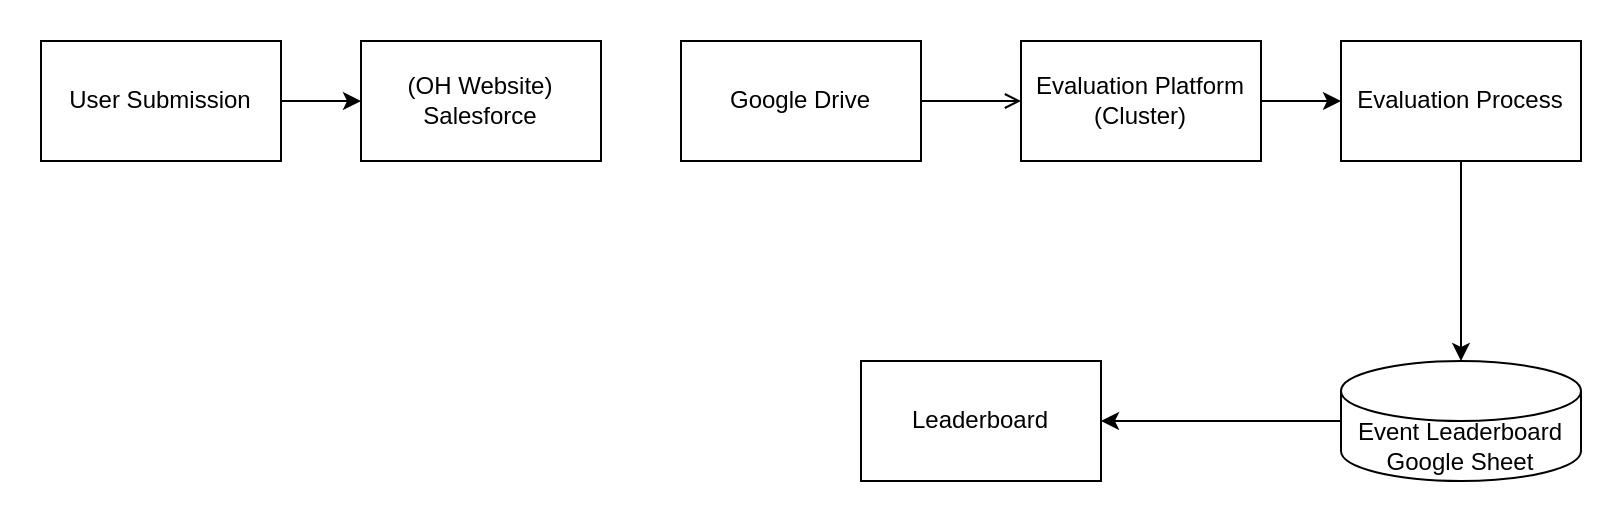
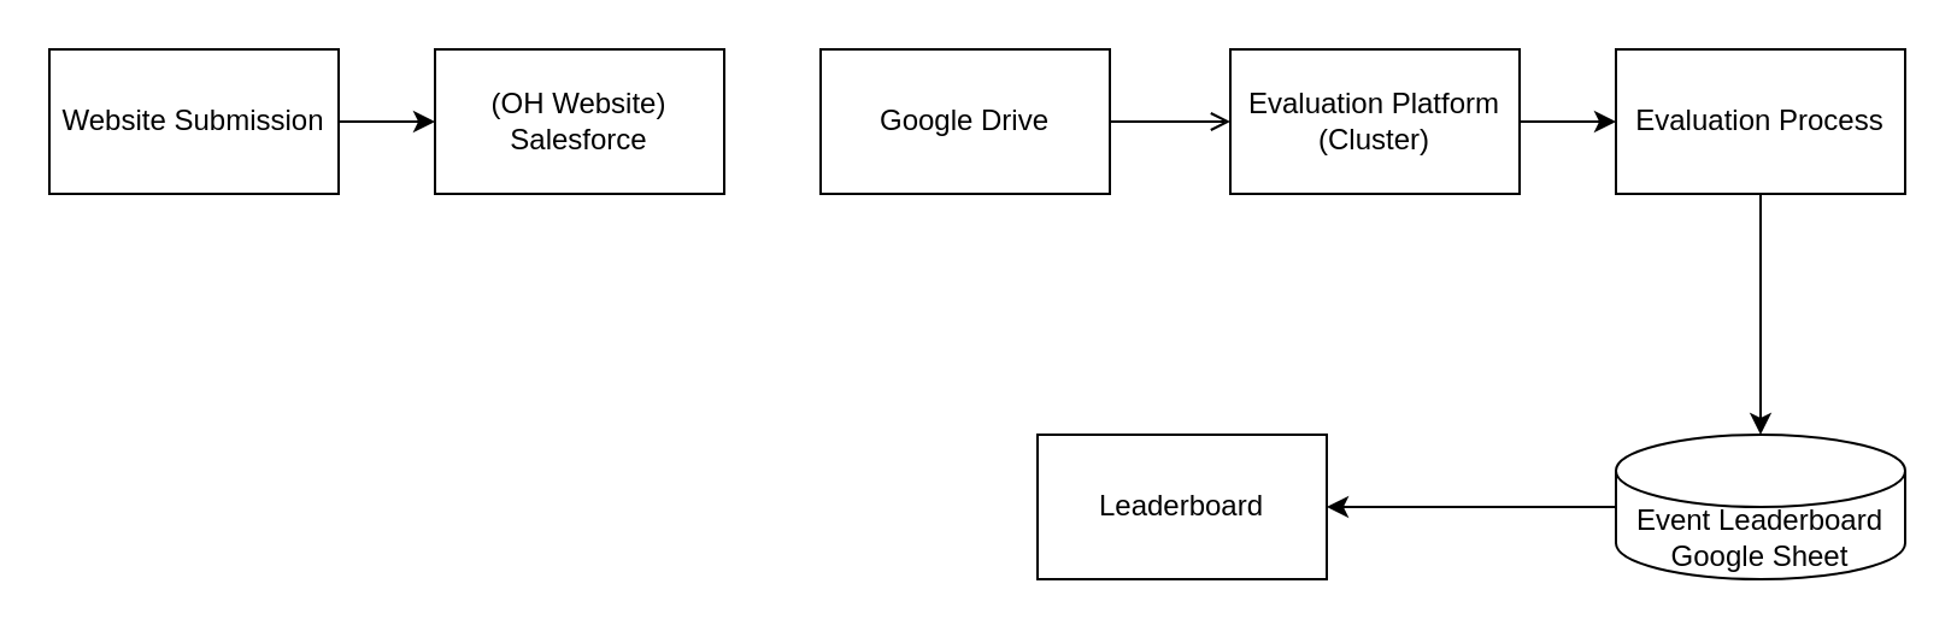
  <mxCell id="0" />
  <mxCell id="1" parent="0" />
  <mxCell id="2" value="" style="edgeStyle=orthogonalEdgeStyle;rounded=0;orthogonalLoop=1;jettySize=auto;html=1;" edge="1" parent="1" source="3" target="5"><mxGeometry relative="1" as="geometry" /></mxCell>
  <mxCell id="3" value="Evaluation Process" style="rounded=0;whiteSpace=wrap;html=1;" vertex="1" parent="1"><mxGeometry x="670" y="20" width="120" height="60" as="geometry" /></mxCell>
  <mxCell id="4" value="" style="edgeStyle=orthogonalEdgeStyle;rounded=0;orthogonalLoop=1;jettySize=auto;html=1;" edge="1" parent="1" source="5" target="6"><mxGeometry relative="1" as="geometry" /></mxCell>
  <mxCell id="5" value="Event Leaderboard&lt;div&gt;Google Sheet&lt;/div&gt;" style="shape=cylinder3;whiteSpace=wrap;html=1;boundedLbl=1;backgroundOutline=1;size=15;" vertex="1" parent="1"><mxGeometry x="670" y="180" width="120" height="60" as="geometry" /></mxCell>
  <mxCell id="6" value="Leaderboard" style="rounded=0;whiteSpace=wrap;html=1;" vertex="1" parent="1"><mxGeometry x="430" y="180" width="120" height="60" as="geometry" /></mxCell>
  <mxCell id="7" value="" style="edgeStyle=orthogonalEdgeStyle;rounded=0;orthogonalLoop=1;jettySize=auto;html=1;" edge="1" parent="1" source="8" target="9"><mxGeometry relative="1" as="geometry" /></mxCell>
- <mxCell id="8" value="User Submission" style="rounded=0;whiteSpace=wrap;html=1;" vertex="1" parent="1"><mxGeometry x="20" y="20" width="120" height="60" as="geometry" /></mxCell>
+ <mxCell id="8" value="Website Submission" style="rounded=0;whiteSpace=wrap;html=1;" vertex="1" parent="1"><mxGeometry x="20" y="20" width="120" height="60" as="geometry" /></mxCell>
  <mxCell id="9" value="&lt;div&gt;(OH Website)&lt;/div&gt;Salesforce" style="whiteSpace=wrap;html=1;rounded=0;" vertex="1" parent="1"><mxGeometry x="180" y="20" width="120" height="60" as="geometry" /></mxCell>
  <mxCell id="10" value="" style="edgeStyle=orthogonalEdgeStyle;rounded=0;orthogonalLoop=1;jettySize=auto;html=1;endArrow=open;" edge="1" parent="1" source="11" target="13"><mxGeometry relative="1" as="geometry" /></mxCell>
  <mxCell id="11" value="Google Drive" style="whiteSpace=wrap;html=1;rounded=0;" vertex="1" parent="1"><mxGeometry x="340" y="20" width="120" height="60" as="geometry" /></mxCell>
  <mxCell id="12" value="" style="edgeStyle=orthogonalEdgeStyle;rounded=0;orthogonalLoop=1;jettySize=auto;html=1;" edge="1" parent="1" source="13" target="3"><mxGeometry relative="1" as="geometry" /></mxCell>
  <mxCell id="13" value="Evaluation Platform&lt;div&gt;(Cluster)&lt;/div&gt;" style="whiteSpace=wrap;html=1;rounded=0;" vertex="1" parent="1"><mxGeometry x="510" y="20" width="120" height="60" as="geometry" /></mxCell>
